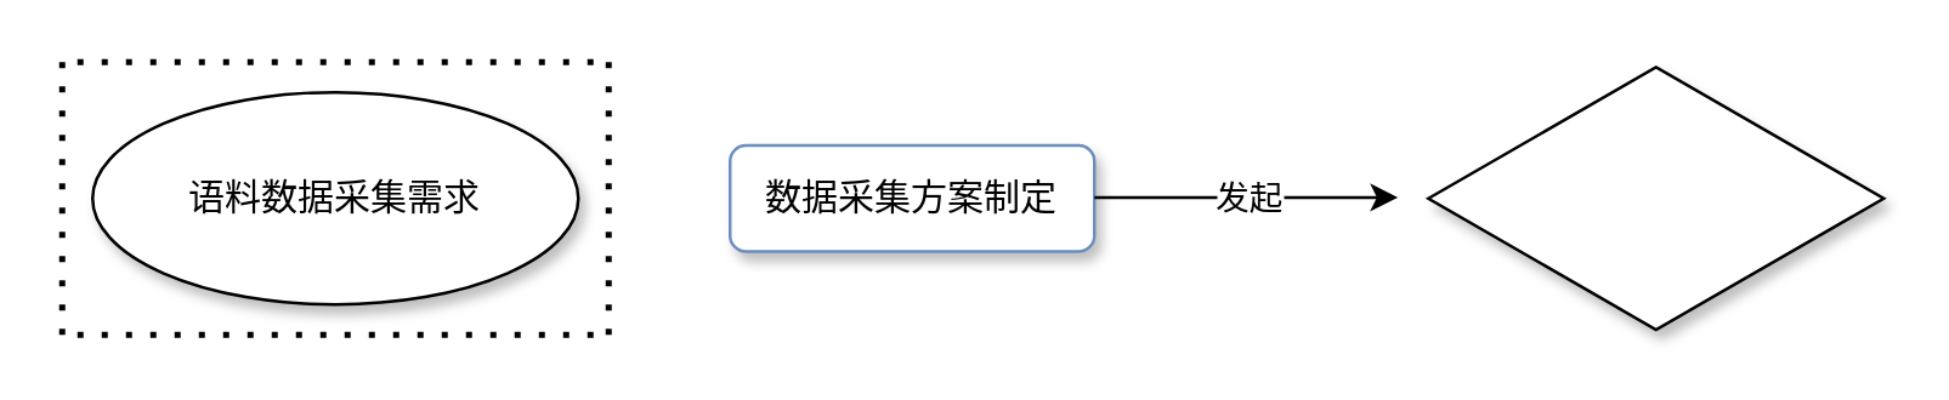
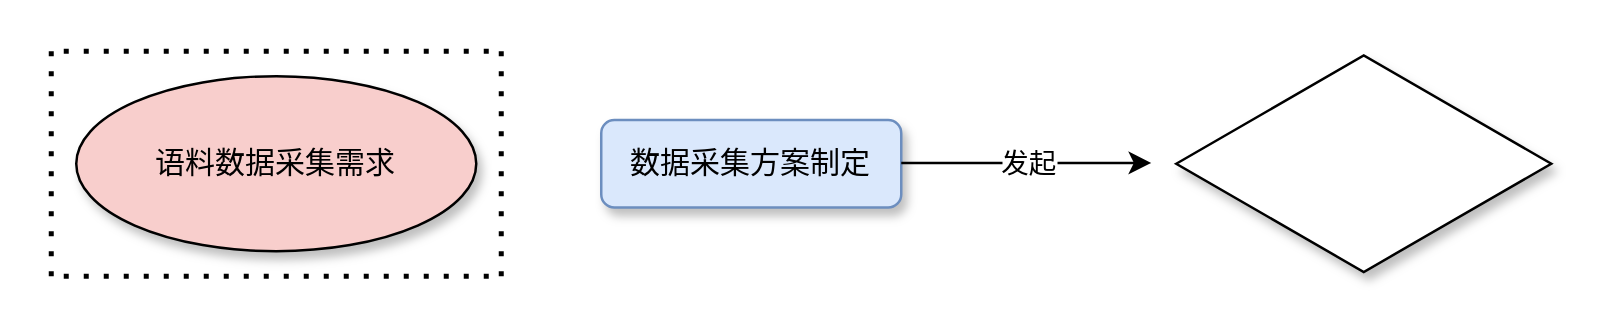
  <mxCell id="0" />
  <mxCell id="1" parent="0" />
- <mxCell id="2" value="语料数据采集需求" style="ellipse;whiteSpace=wrap;html=1;shadow=1;" vertex="1" parent="1"><mxGeometry x="30" y="30" width="160" height="70" as="geometry" /></mxCell>
+ <mxCell id="2" value="语料数据采集需求" style="ellipse;whiteSpace=wrap;html=1;shadow=1;fillColor=#f8cecc;" vertex="1" parent="1"><mxGeometry x="30" y="30" width="160" height="70" as="geometry" /></mxCell>
  <mxCell id="3" value="" style="endArrow=none;dashed=1;html=1;dashPattern=1 3;strokeWidth=2;rounded=0;" edge="1" parent="1"><mxGeometry width="50" height="50" relative="1" as="geometry"><mxPoint x="25" y="20" as="sourcePoint" /><mxPoint x="195" y="20" as="targetPoint" /></mxGeometry></mxCell>
  <mxCell id="4" value="" style="endArrow=none;dashed=1;html=1;dashPattern=1 3;strokeWidth=2;rounded=0;" edge="1" parent="1"><mxGeometry width="50" height="50" relative="1" as="geometry"><mxPoint x="200" y="110" as="sourcePoint" /><mxPoint x="200" y="20" as="targetPoint" /></mxGeometry></mxCell>
  <mxCell id="5" value="" style="endArrow=none;dashed=1;html=1;dashPattern=1 3;strokeWidth=2;rounded=0;" edge="1" parent="1"><mxGeometry width="50" height="50" relative="1" as="geometry"><mxPoint x="20" y="110" as="sourcePoint" /><mxPoint x="20" y="20" as="targetPoint" /></mxGeometry></mxCell>
  <mxCell id="6" value="" style="endArrow=none;dashed=1;html=1;dashPattern=1 3;strokeWidth=2;rounded=0;" edge="1" parent="1"><mxGeometry width="50" height="50" relative="1" as="geometry"><mxPoint x="25" y="110" as="sourcePoint" /><mxPoint x="195" y="110" as="targetPoint" /></mxGeometry></mxCell>
- <mxCell id="7" value="数据采集方案制定" style="rounded=1;whiteSpace=wrap;html=1;shadow=1;fillColor=#ffffff;strokeColor=#6c8ebf;" vertex="1" parent="1"><mxGeometry x="240" y="47.5" width="120" height="35" as="geometry" /></mxCell>
+ <mxCell id="7" value="数据采集方案制定" style="rounded=1;whiteSpace=wrap;html=1;shadow=1;fillColor=#dae8fc;strokeColor=#6c8ebf;" vertex="1" parent="1"><mxGeometry x="240" y="47.5" width="120" height="35" as="geometry" /></mxCell>
  <mxCell id="8" value="" style="endArrow=classic;html=1;rounded=0;" edge="1" parent="1"><mxGeometry relative="1" as="geometry"><mxPoint x="360" y="64.66" as="sourcePoint" /><mxPoint x="460" y="64.66" as="targetPoint" /></mxGeometry></mxCell>
  <mxCell id="9" value="发起" style="edgeLabel;resizable=0;html=1;align=center;verticalAlign=middle;shadow=1;" connectable="0" vertex="1" parent="8"><mxGeometry relative="1" as="geometry" /></mxCell>
  <mxCell id="10" value="" style="html=1;whiteSpace=wrap;aspect=fixed;shape=isoRectangle;shadow=1;" vertex="1" parent="1"><mxGeometry x="470" y="20" width="150" height="90" as="geometry" /></mxCell>
